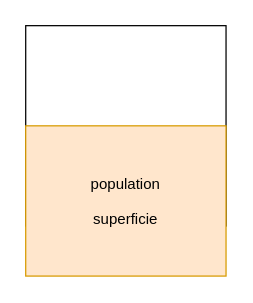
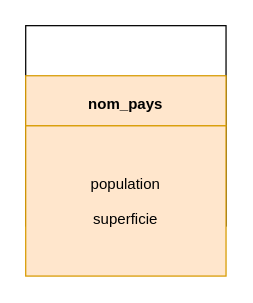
  <mxCell id="0" />
  <mxCell id="1" parent="0" />
  <mxCell id="2" value="" style="group;fillColor=#ffffff;" parent="1" vertex="1" connectable="0"><mxGeometry x="20" y="20" width="160" height="200" as="geometry" /></mxCell>
  <mxCell id="3" value="" style="group" parent="2" vertex="1" connectable="0"><mxGeometry width="160" height="200" as="geometry" /></mxCell>
  <mxCell id="4" value="" style="group;align=left;" parent="3" vertex="1" connectable="0"><mxGeometry width="160" height="200" as="geometry" /></mxCell>
  <mxCell id="5" value="" style="rounded=0;whiteSpace=wrap;html=1;strokeColor=#000000;align=center;fillColor=none;" parent="4" vertex="1"><mxGeometry width="160" height="160" as="geometry" /></mxCell>
+ <mxCell id="6" value="&#10;nom_pays&#10;" style="text;align=center;verticalAlign=middle;spacingLeft=4;spacingRight=4;overflow=hidden;rotatable=0;points=[[0,0.5],[1,0.5]];portConstraint=eastwest;fontStyle=1;fillColor=#ffe6cc;strokeColor=#d79b00;" parent="4" vertex="1"><mxGeometry y="40" width="160" height="40" as="geometry" /></mxCell>
  <mxCell id="7" value="population&#10;&#10;superficie" style="text;align=center;verticalAlign=middle;spacingLeft=4;spacingRight=4;overflow=hidden;rotatable=0;points=[[0,0.5],[1,0.5]];portConstraint=eastwest;fontStyle=0;fillColor=#ffe6cc;strokeColor=#d79b00;" parent="4" vertex="1"><mxGeometry y="80" width="160" height="120" as="geometry" /></mxCell>
